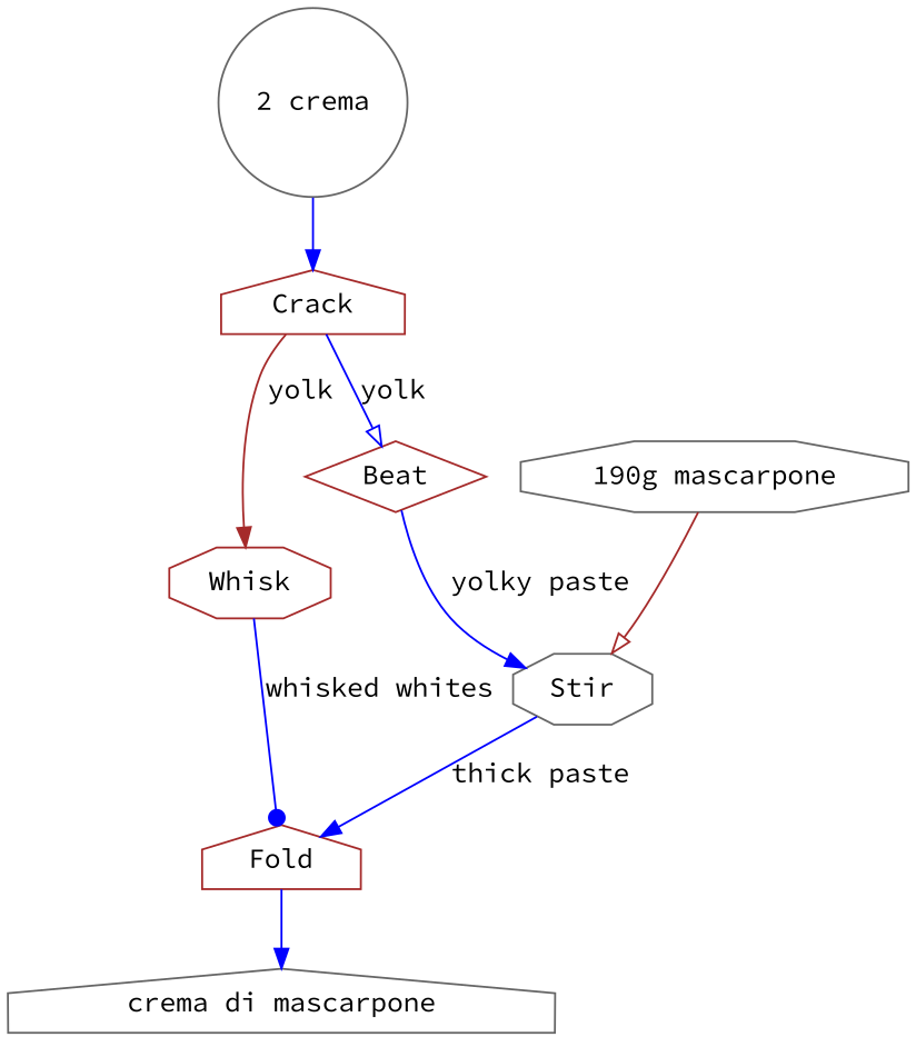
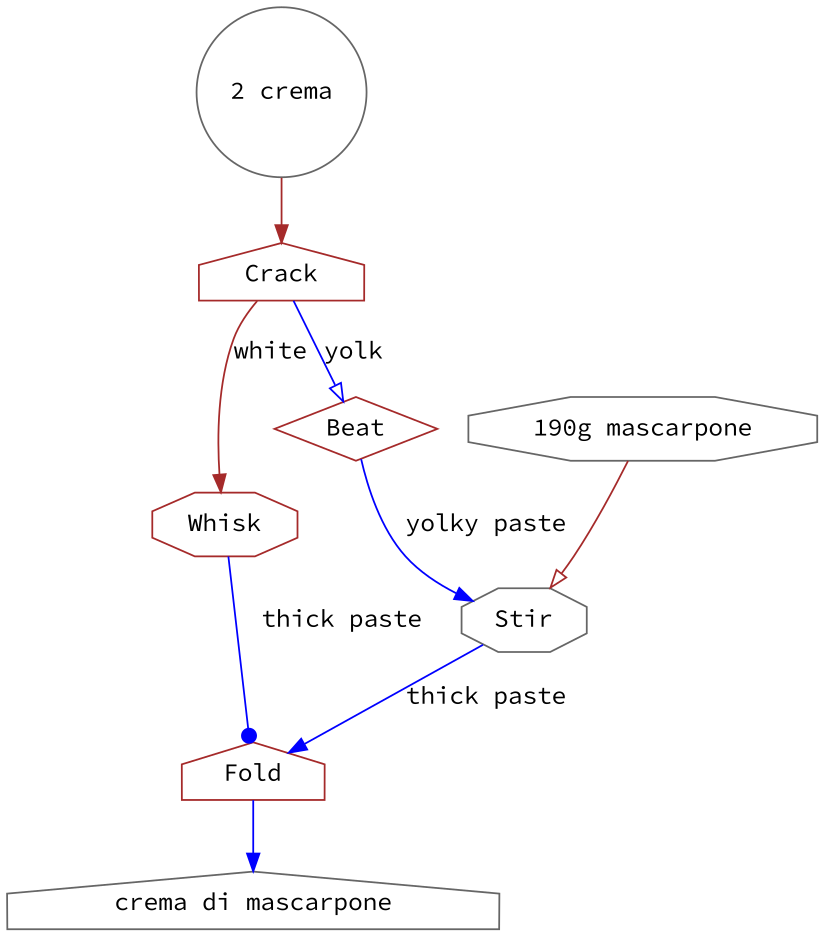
  digraph {
    fontname="Source Code Pro"
    node [color=gray40 fontname="Source Code Pro" shape=house]
    edge [arrowhead=normal color=blue fontname="Source Code Pro"]
    n1 [label="2 crema" shape=circle]
    Crack [color=brown]
    Whisk [color=brown shape=octagon]
    Beat [color=brown shape=diamond]
    n5 [label="190g mascarpone" shape=octagon]
    Stir [shape=octagon]
    Fold [color=brown]
    "crema di mascarpone"
-   n1 -> Crack
-   Crack -> Whisk [color=brown label=yolk]
+   n1 -> Crack [color=brown]
+   Crack -> Whisk [color=brown label=white]
    Crack -> Beat [arrowhead=onormal label=yolk]
-   Whisk -> Fold [arrowhead=dot label="whisked whites"]
+   Whisk -> Fold [arrowhead=dot label="thick paste"]
    Beat -> Stir [label="yolky paste"]
    n5 -> Stir [arrowhead=onormal color=brown]
    Stir -> Fold [label="thick paste"]
    Fold -> "crema di mascarpone"
  }
